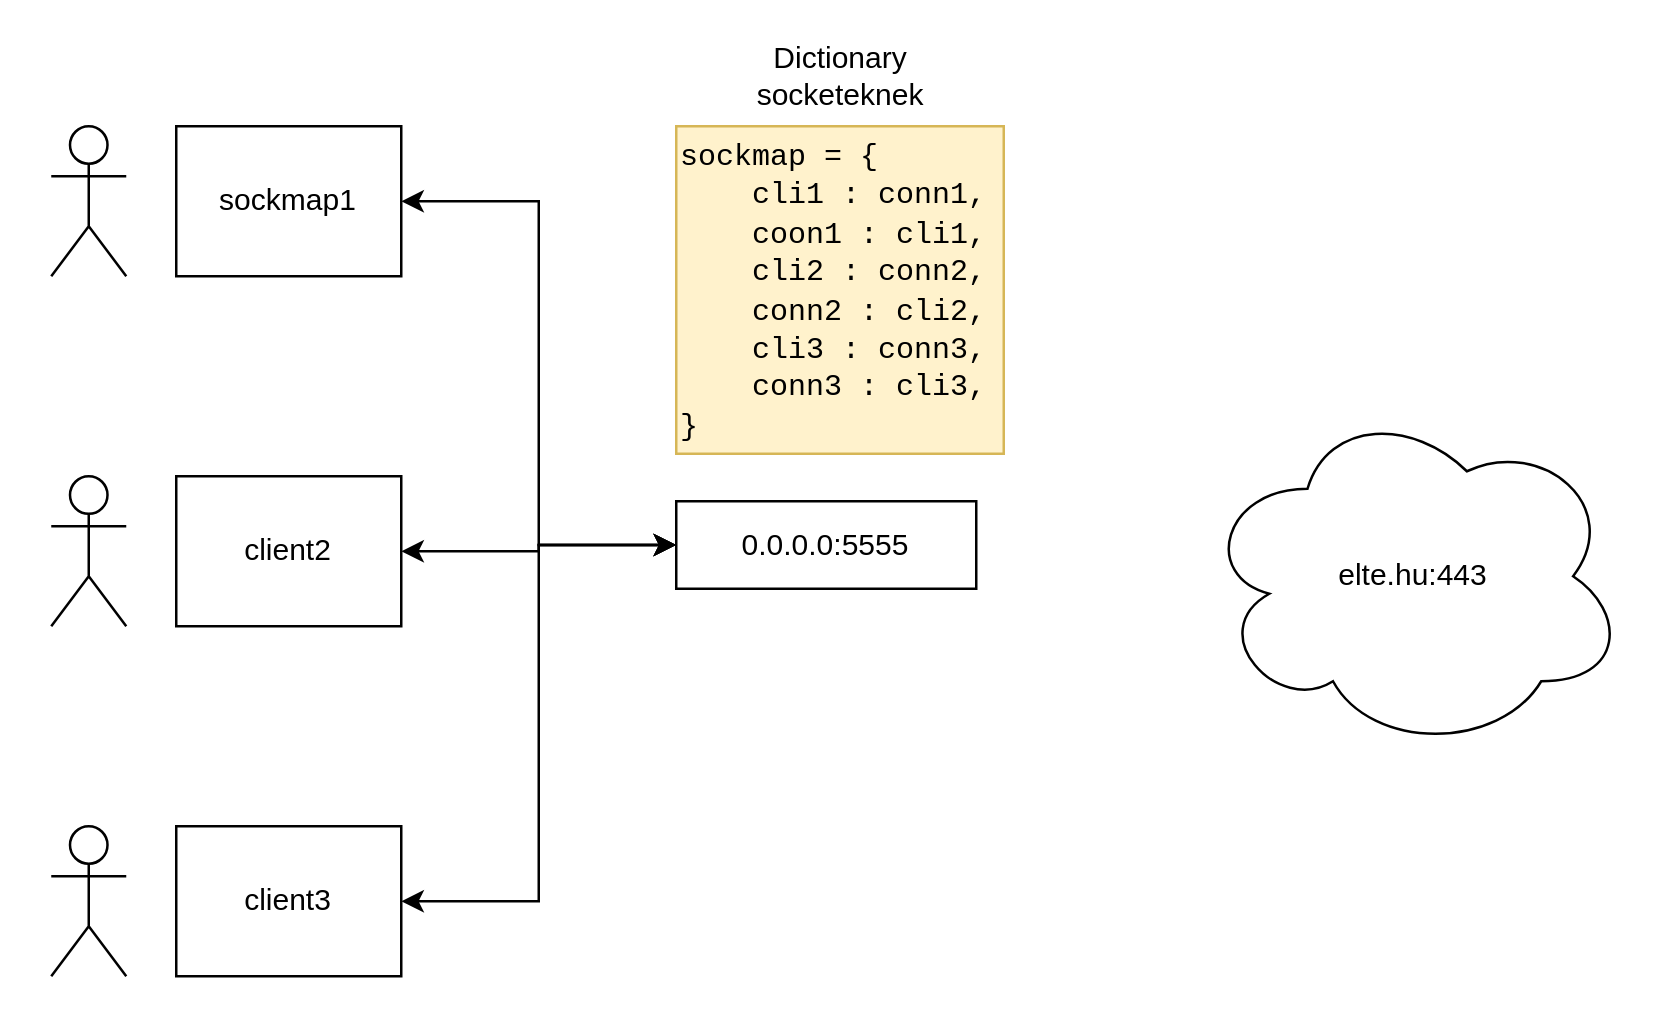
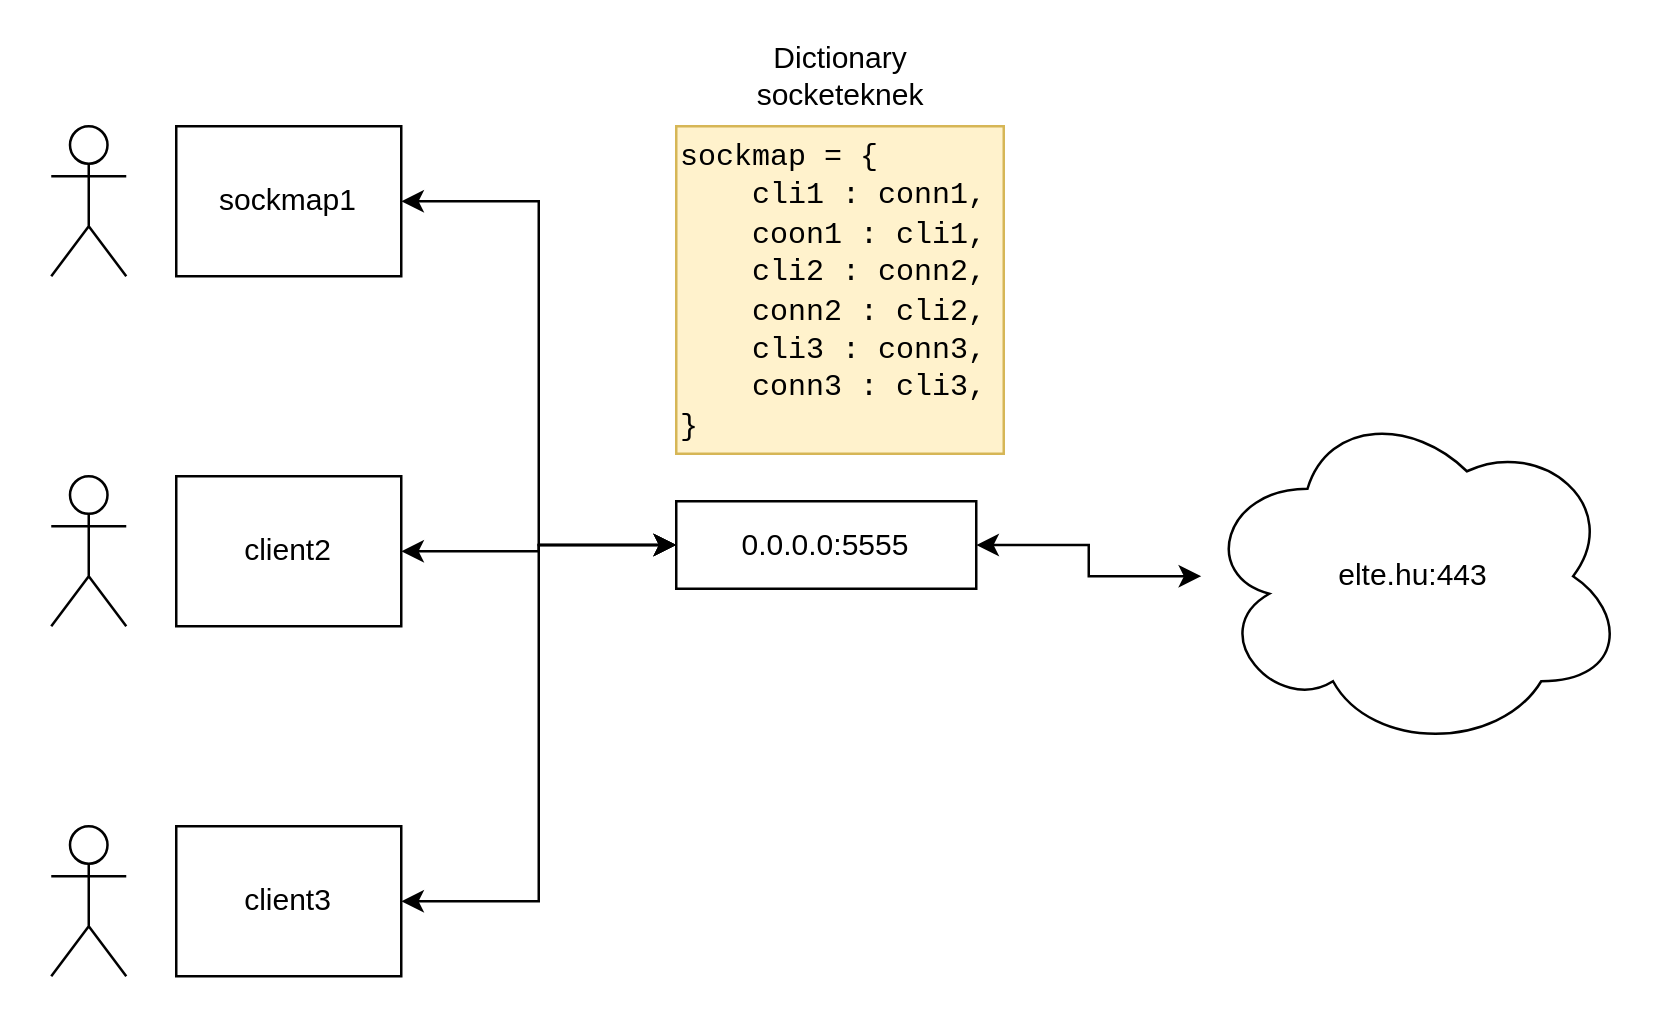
  <mxCell id="0" />
  <mxCell id="1" parent="0" />
  <mxCell id="2" value="&lt;font face=&quot;Courier New&quot;&gt;sockmap = {&lt;br&gt;&amp;nbsp; &amp;nbsp; cli1 : conn1,&lt;br&gt;&amp;nbsp; &amp;nbsp; coon1 : cli1,&lt;br&gt;&amp;nbsp; &amp;nbsp; cli2 : conn2,&lt;br&gt;&amp;nbsp; &amp;nbsp; conn2 : cli2,&lt;br&gt;&lt;/font&gt;&lt;span style=&quot;font-family: &amp;#34;courier new&amp;#34;&quot;&gt;&amp;nbsp; &amp;nbsp; cli3 : conn3,&lt;/span&gt;&lt;br style=&quot;font-family: &amp;#34;courier new&amp;#34;&quot;&gt;&lt;span style=&quot;font-family: &amp;#34;courier new&amp;#34;&quot;&gt;&amp;nbsp; &amp;nbsp; conn3 : cli3,&lt;/span&gt;&lt;font face=&quot;Courier New&quot;&gt;&lt;br&gt;}&lt;/font&gt;" style="whiteSpace=wrap;html=1;aspect=fixed;fillColor=#fff2cc;strokeColor=#d6b656;align=left;" vertex="1" parent="1"><mxGeometry x="270" y="50" width="131" height="131" as="geometry" /></mxCell>
  <mxCell id="3" value="elte.hu:443" style="ellipse;shape=cloud;whiteSpace=wrap;html=1;" vertex="1" parent="1"><mxGeometry x="480" y="160" width="170" height="140" as="geometry" /></mxCell>
+ <mxCell id="4" style="edgeStyle=orthogonalEdgeStyle;rounded=0;orthogonalLoop=1;jettySize=auto;html=1;startArrow=classic;startFill=1;" edge="1" parent="1" source="5" target="3"><mxGeometry relative="1" as="geometry" /></mxCell>
  <mxCell id="5" value="0.0.0.0:5555" style="rounded=0;whiteSpace=wrap;html=1;" vertex="1" parent="1"><mxGeometry x="270" y="200" width="120" height="35" as="geometry" /></mxCell>
  <mxCell id="6" value="" style="shape=umlActor;verticalLabelPosition=bottom;labelBackgroundColor=#ffffff;verticalAlign=top;html=1;outlineConnect=0;" vertex="1" parent="1"><mxGeometry x="20" y="50" width="30" height="60" as="geometry" /></mxCell>
  <mxCell id="7" value="" style="shape=umlActor;verticalLabelPosition=bottom;labelBackgroundColor=#ffffff;verticalAlign=top;html=1;outlineConnect=0;" vertex="1" parent="1"><mxGeometry x="20" y="190" width="30" height="60" as="geometry" /></mxCell>
  <mxCell id="8" value="" style="shape=umlActor;verticalLabelPosition=bottom;labelBackgroundColor=#ffffff;verticalAlign=top;html=1;outlineConnect=0;" vertex="1" parent="1"><mxGeometry x="20" y="330" width="30" height="60" as="geometry" /></mxCell>
  <mxCell id="9" style="edgeStyle=orthogonalEdgeStyle;rounded=0;orthogonalLoop=1;jettySize=auto;html=1;entryX=0;entryY=0.5;entryDx=0;entryDy=0;startArrow=classic;startFill=1;" edge="1" parent="1" source="10" target="5"><mxGeometry relative="1" as="geometry" /></mxCell>
  <mxCell id="10" value="client3" style="rounded=0;whiteSpace=wrap;html=1;" vertex="1" parent="1"><mxGeometry x="70" y="330" width="90" height="60" as="geometry" /></mxCell>
  <mxCell id="11" style="edgeStyle=orthogonalEdgeStyle;rounded=0;orthogonalLoop=1;jettySize=auto;html=1;entryX=0;entryY=0.5;entryDx=0;entryDy=0;startArrow=classic;startFill=1;" edge="1" parent="1" source="12" target="5"><mxGeometry relative="1" as="geometry" /></mxCell>
  <mxCell id="12" value="client2" style="rounded=0;whiteSpace=wrap;html=1;" vertex="1" parent="1"><mxGeometry x="70" y="190" width="90" height="60" as="geometry" /></mxCell>
  <mxCell id="13" style="edgeStyle=orthogonalEdgeStyle;rounded=0;orthogonalLoop=1;jettySize=auto;html=1;entryX=0;entryY=0.5;entryDx=0;entryDy=0;startArrow=classic;startFill=1;" edge="1" parent="1" source="14" target="5"><mxGeometry relative="1" as="geometry" /></mxCell>
  <mxCell id="14" value="sockmap1" style="rounded=0;whiteSpace=wrap;html=1;" vertex="1" parent="1"><mxGeometry x="70" y="50" width="90" height="60" as="geometry" /></mxCell>
  <mxCell id="15" value="Dictionary socketeknek" style="text;html=1;strokeColor=none;fillColor=none;align=center;verticalAlign=middle;whiteSpace=wrap;rounded=0;" vertex="1" parent="1"><mxGeometry x="315.5" y="20" width="40" height="20" as="geometry" /></mxCell>
